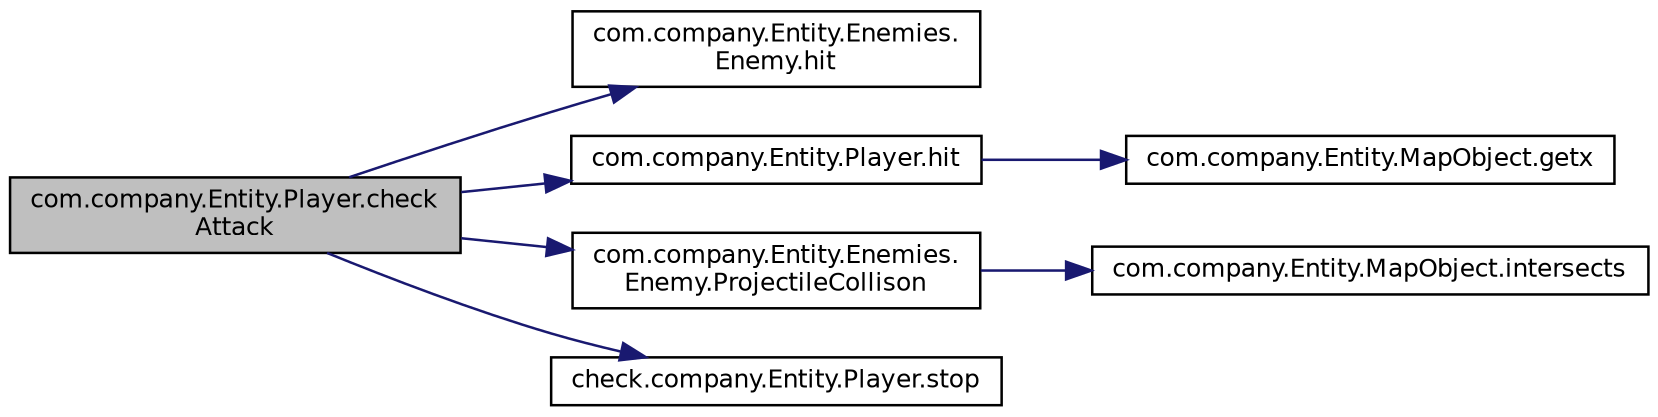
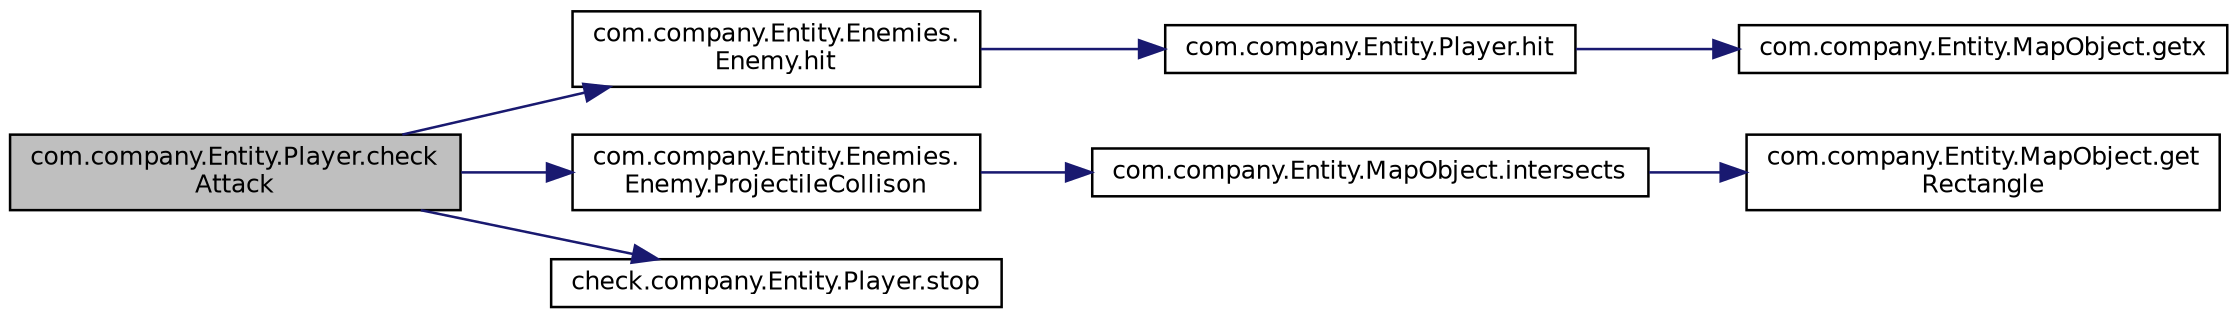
  digraph {
    rankdir=LR
    node [color=black fillcolor=white fontname=Helvetica fontsize=10 shape=record style=filled]
    edge [color=midnightblue fontname=Helvetica fontsize=10 labelfontname=Helvetica labelfontsize=10 style=solid]
    n1 [fillcolor=grey75 fontcolor=black height=0.2 label="com.company.Entity.Player.check\lAttack" width=0.4]
    n2 [height=0.2 label="com.company.Entity.Enemies.\lEnemy.hit" width=0.4]
    n3 [height=0.2 label="com.company.Entity.Player.hit" width=0.4]
    n4 [height=0.2 label="com.company.Entity.Enemies.\lEnemy.ProjectileCollison" width=0.4]
    n5 [height=0.2 label="check.company.Entity.Player.stop" width=0.4]
    n6 [height=0.2 label="com.company.Entity.MapObject.getx" width=0.4]
    n7 [height=0.2 label="com.company.Entity.MapObject.intersects" width=0.4]
+   n8 [height=0.2 label="com.company.Entity.MapObject.get\lRectangle" width=0.4]
    n1 -> n2
-   n1 -> n3
+   n2 -> n3
    n1 -> n4
    n1 -> n5
    n3 -> n6
    n4 -> n7
+   n7 -> n8
  }
